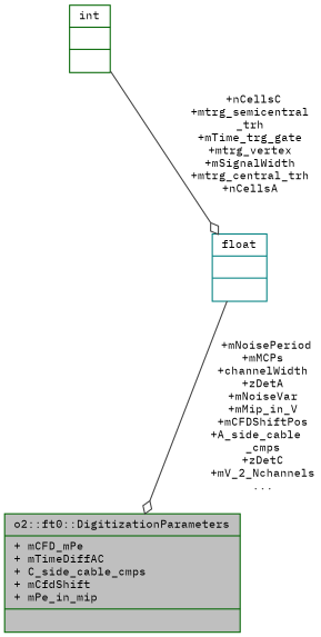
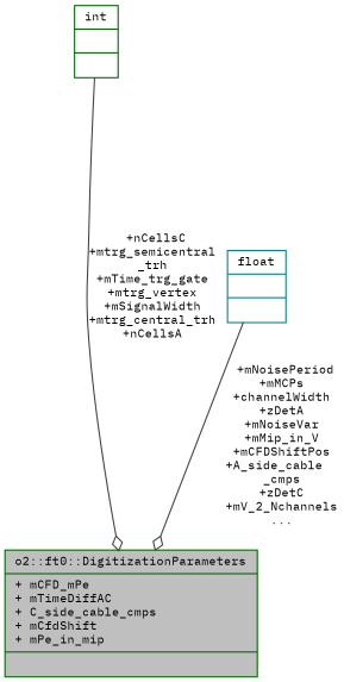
  digraph {
    fontname="IBM Plex Mono"
    node [color=darkgreen fontname="IBM Plex Mono" fontsize=10 shape=record]
    edge [arrowhead=odiamond color=grey25 fontname="IBM Plex Mono" fontsize=10 labelfontname=Helvetica labelfontsize=10 style=solid]
    n1 [fillcolor=grey75 fontcolor=black height=0.2 label="{o2::ft0::DigitizationParameters\n|+ mCFD_mPe\l+ mTimeDiffAC\l+ C_side_cable_cmps\l+ mCfdShift\l+ mPe_in_mip\l|}" style=filled width=0.4]
    n2 [color=teal height=0.2 label="{float\n||}" width=0.4]
    n3 [height=0.2 label="{int\n||}" width=0.4]
    n2 -> n1 [label=" +mNoisePeriod\n+mMCPs\n+channelWidth\n+zDetA\n+mNoiseVar\n+mMip_in_V\n+mCFDShiftPos\n+A_side_cable\l_cmps\n+zDetC\n+mV_2_Nchannels\n..."]
-   n3 -> n2 [label=" +nCellsC\n+mtrg_semicentral\l_trh\n+mTime_trg_gate\n+mtrg_vertex\n+mSignalWidth\n+mtrg_central_trh\n+nCellsA"]
+   n3 -> n1 [label=" +nCellsC\n+mtrg_semicentral\l_trh\n+mTime_trg_gate\n+mtrg_vertex\n+mSignalWidth\n+mtrg_central_trh\n+nCellsA"]
  }
